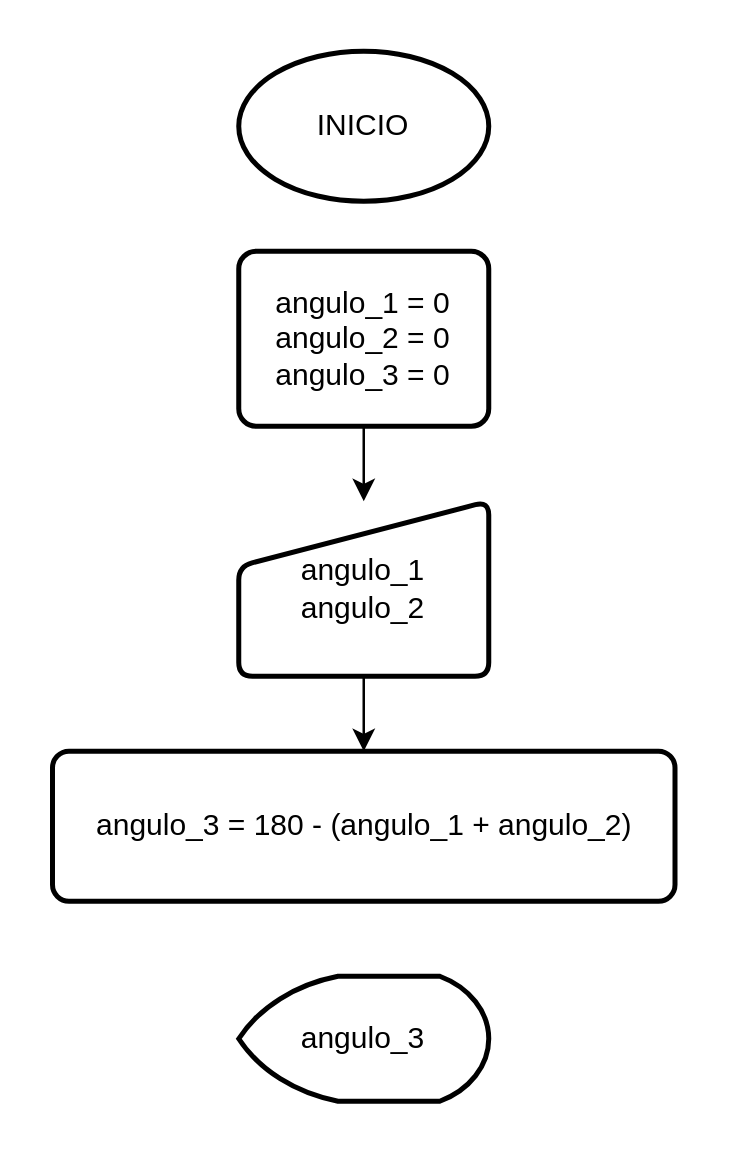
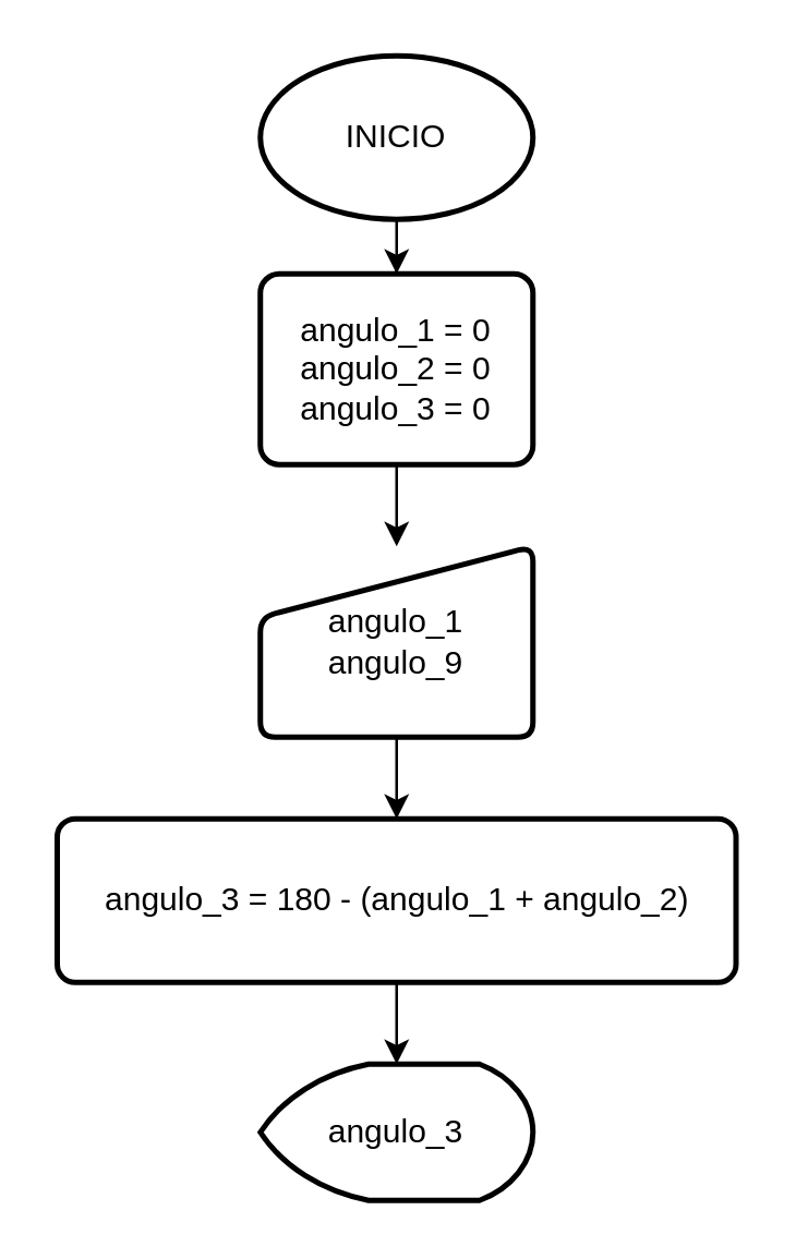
  <mxCell id="0" />
  <mxCell id="1" parent="0" />
+ <mxCell id="2" style="edgeStyle=orthogonalEdgeStyle;rounded=0;orthogonalLoop=1;jettySize=auto;html=1;" parent="1" source="3" target="5" edge="1"><mxGeometry relative="1" as="geometry" /></mxCell>
  <mxCell id="3" value="INICIO" style="strokeWidth=2;html=1;shape=mxgraph.flowchart.start_1;whiteSpace=wrap;" parent="1" vertex="1"><mxGeometry x="95" y="20" width="100" height="60" as="geometry" /></mxCell>
  <mxCell id="4" value="" style="edgeStyle=orthogonalEdgeStyle;rounded=0;orthogonalLoop=1;jettySize=auto;html=1;" parent="1" source="5" target="7" edge="1"><mxGeometry relative="1" as="geometry" /></mxCell>
  <mxCell id="5" value="angulo_1 = 0&lt;br&gt;angulo_2 = 0&lt;br&gt;angulo_3 = 0" style="rounded=1;whiteSpace=wrap;html=1;absoluteArcSize=1;arcSize=14;strokeWidth=2;" parent="1" vertex="1"><mxGeometry x="95" y="100" width="100" height="70" as="geometry" /></mxCell>
  <mxCell id="6" value="" style="edgeStyle=orthogonalEdgeStyle;rounded=0;orthogonalLoop=1;jettySize=auto;html=1;" parent="1" source="7" target="9" edge="1"><mxGeometry relative="1" as="geometry" /></mxCell>
- <mxCell id="7" value="angulo_1&lt;br&gt;angulo_2" style="html=1;strokeWidth=2;shape=manualInput;whiteSpace=wrap;rounded=1;size=26;arcSize=11;" parent="1" vertex="1"><mxGeometry x="95" y="200" width="100" height="70" as="geometry" /></mxCell>
+ <mxCell id="7" value="angulo_1&lt;br&gt;angulo_9" style="html=1;strokeWidth=2;shape=manualInput;whiteSpace=wrap;rounded=1;size=26;arcSize=11;" parent="1" vertex="1"><mxGeometry x="95" y="200" width="100" height="70" as="geometry" /></mxCell>
+ <mxCell id="8" value="" style="edgeStyle=orthogonalEdgeStyle;rounded=0;orthogonalLoop=1;jettySize=auto;html=1;" parent="1" source="9" target="10" edge="1"><mxGeometry relative="1" as="geometry" /></mxCell>
  <mxCell id="9" value="angulo_3 = 180 - (angulo_1 + angulo_2)" style="whiteSpace=wrap;html=1;rounded=1;strokeWidth=2;arcSize=11;" parent="1" vertex="1"><mxGeometry x="20.5" y="300" width="249" height="60" as="geometry" /></mxCell>
  <mxCell id="10" value="angulo_3" style="strokeWidth=2;html=1;shape=mxgraph.flowchart.display;whiteSpace=wrap;" parent="1" vertex="1"><mxGeometry x="95" y="390" width="100" height="50" as="geometry" /></mxCell>
